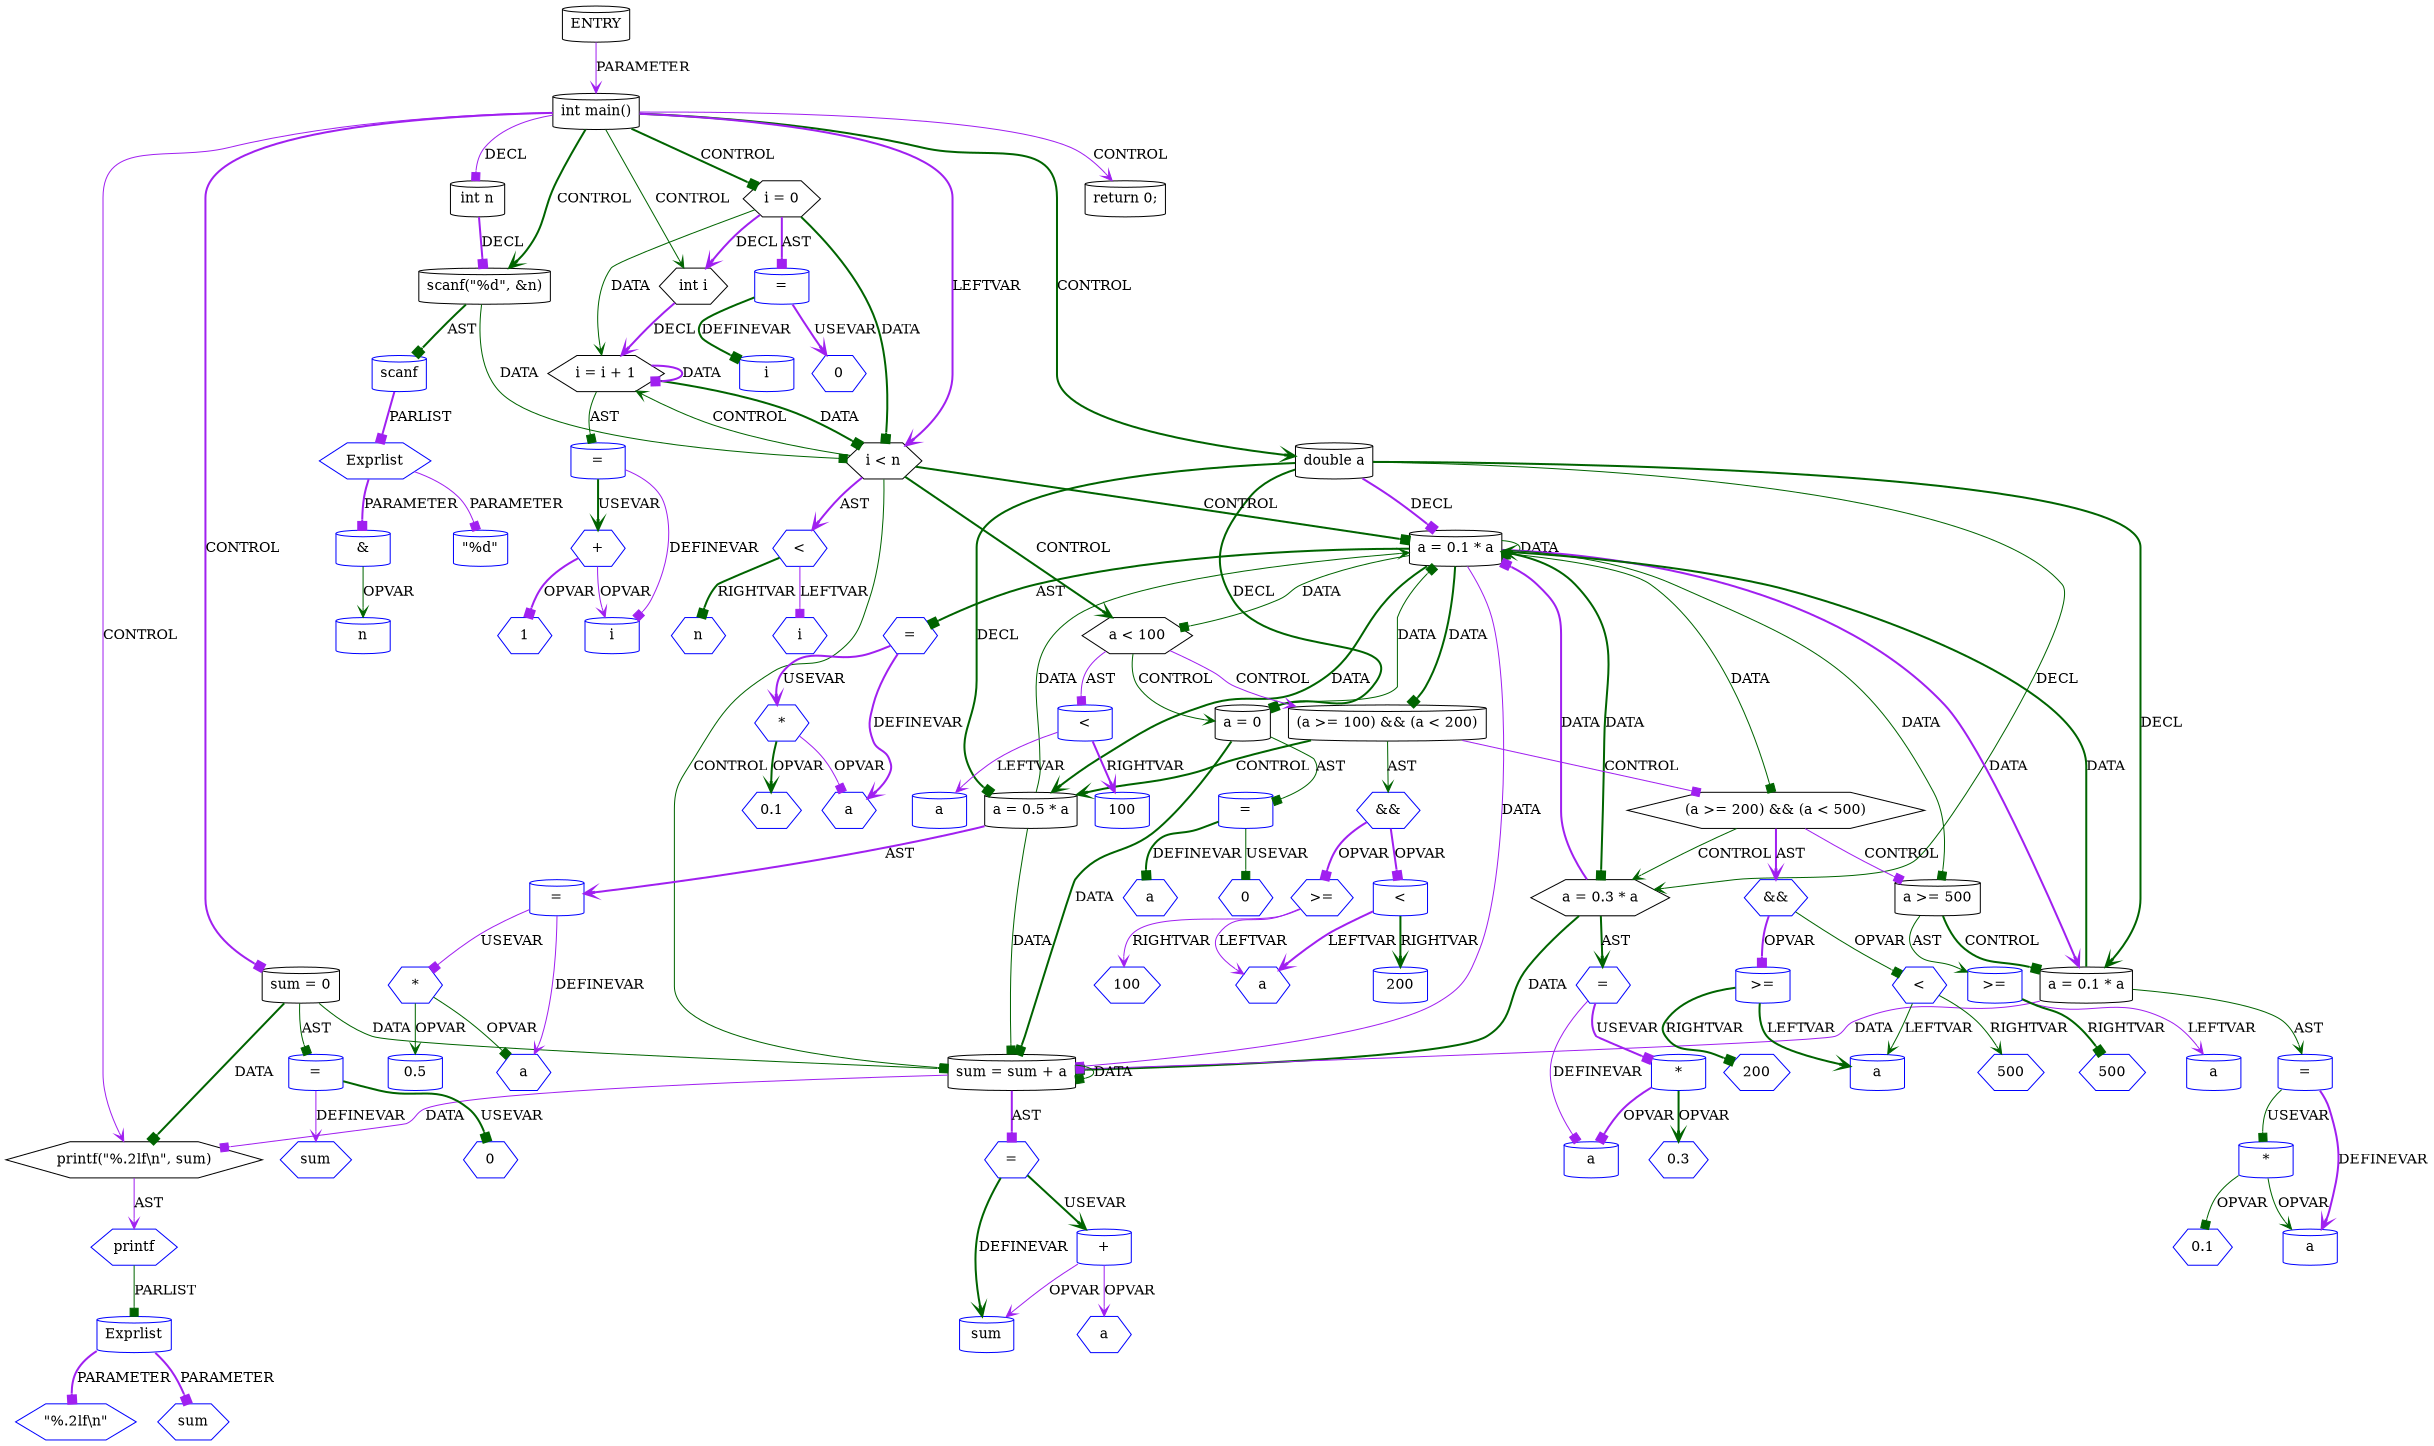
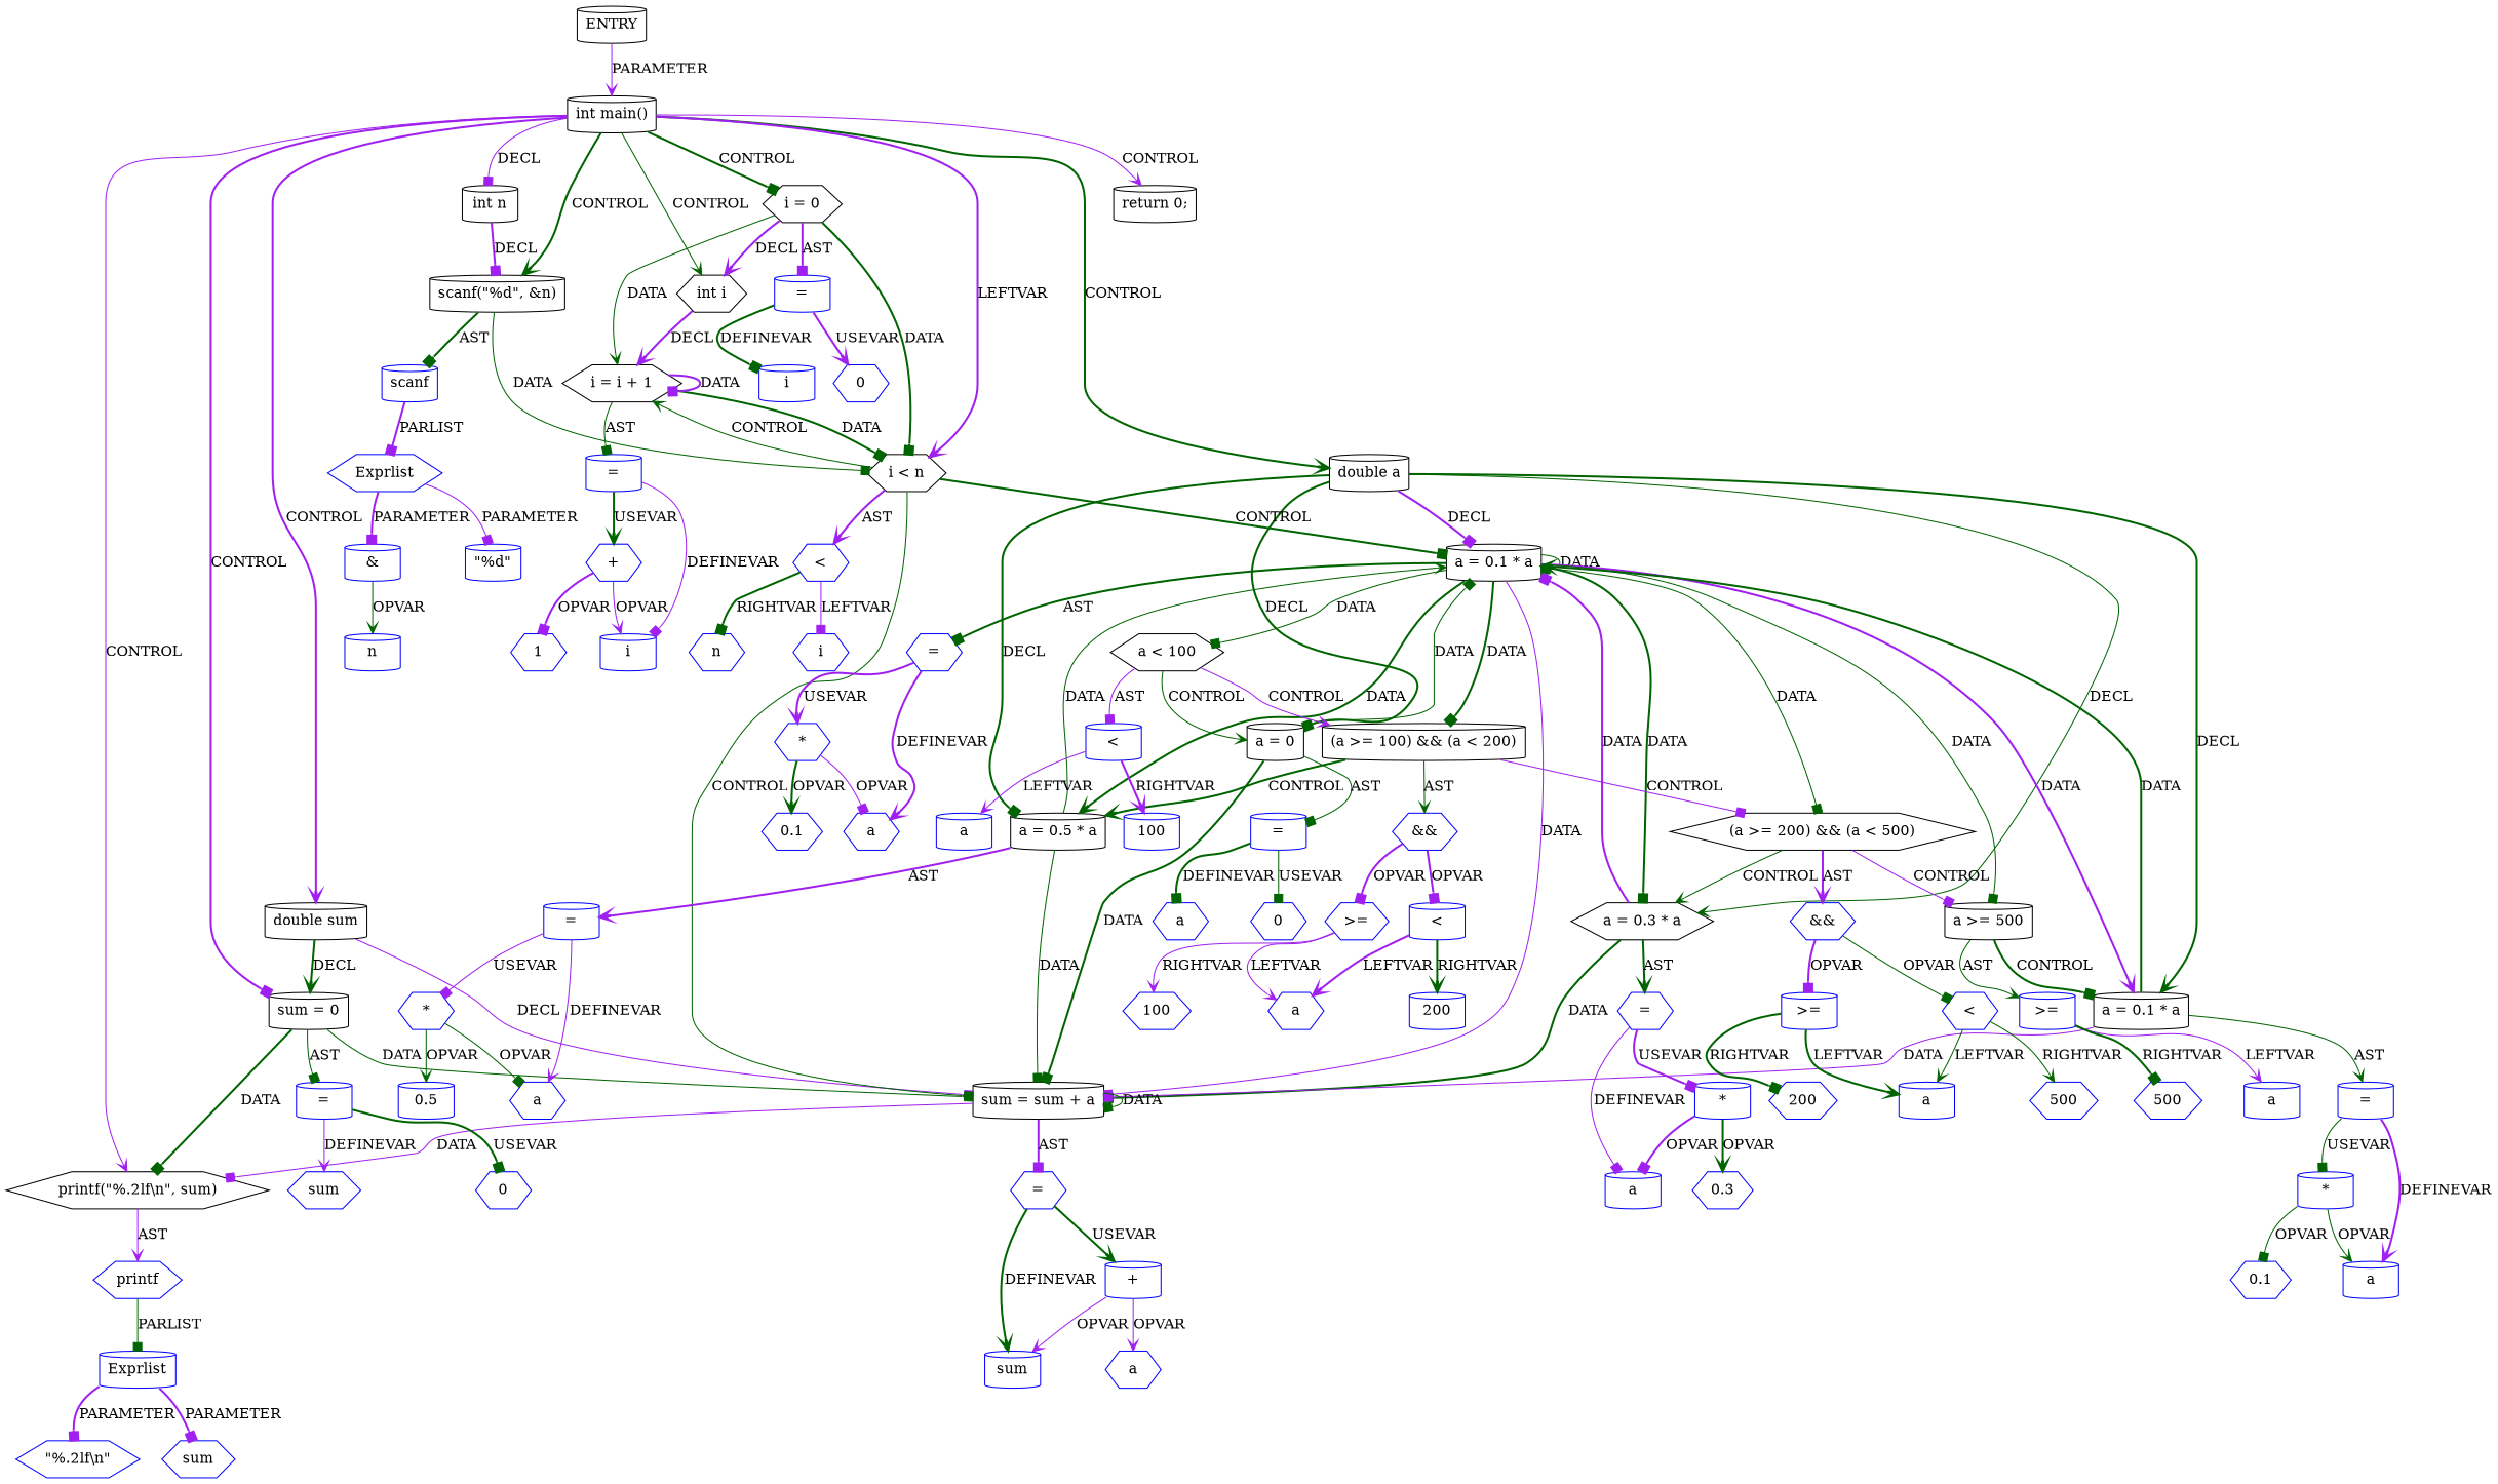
  digraph {
    fontname="DejaVu Serif"
    node [coord=10 fontname="DejaVu Serif" shape=cylinder type=VAR color=blue]
    edge [arrowhead=box color=darkgreen fontname="DejaVu Serif" style=bold]
    n1 [coord=-1 label=ENTRY type=ENTRY color=""]
    n2 [coord=3 label="int main()" type=CONTROL color=""]
    n3 [coord=4 label="int i" shape=hexagon type=DECL varname=i vartype=int color=""]
    n4 [coord=5 label="int n" type=DECL varname=n vartype=int color=""]
    n5 [coord=6 label="double a" type=DECL varname=a vartype=double color=""]
+   n6 [coord=7 label="double sum" type=DECL varname=sum vartype=double color=""]
    n7 [coord=8 label="sum = 0" type=ASSIGN color=""]
    n8 [coord=9 label="scanf(\"%d\", &n)" type=CALL color=""]
    n9 [label="i = 0" shape=hexagon type=ASSIGN color=""]
    n10 [label="i < n" shape=hexagon type=CONTROL color=""]
    n11 [coord=23 label="printf(\"%.2lf\\n\", sum)" shape=hexagon type=CALL color=""]
    n12 [coord=24 label="return 0;" type=CONTROL color=""]
    n13 [label="i = i + 1" shape=hexagon type=ASSIGN color=""]
    n14 [coord=11 label="a = 0.1 * a" type=ASSIGN color=""]
    n15 [coord=13 label="a = 0" type=ASSIGN color=""]
    n16 [coord=15 label="a = 0.5 * a" type=ASSIGN color=""]
    n17 [coord=17 label="a = 0.3 * a" shape=hexagon type=ASSIGN color=""]
    n18 [coord=19 label="a = 0.1 * a" type=ASSIGN color=""]
    n19 [coord=21 label="sum = sum + a" type=ASSIGN color=""]
    n20 [coord=8 label="=" type=ASSIGNOP]
    n21 [coord=9 label=scanf type=FUNCNAME]
    n22 [label="=" type=ASSIGNOP]
    n23 [coord=12 label="a < 100" shape=hexagon type=CONTROL color=""]
    n24 [label="<" shape=hexagon type=OP]
    n25 [coord=23 label=printf shape=hexagon type=FUNCNAME]
    n26 [label="=" type=ASSIGNOP]
    n27 [coord=11 label="=" shape=hexagon type=ASSIGNOP]
    n28 [coord=14 label="(a >= 100) && (a < 200)" type=CONTROL color=""]
    n29 [coord=16 label="(a >= 200) && (a < 500)" shape=hexagon type=CONTROL color=""]
    n30 [coord=18 label="a >= 500" type=CONTROL color=""]
    n31 [coord=13 label="=" type=ASSIGNOP]
    n32 [coord=15 label="=" type=ASSIGNOP]
    n33 [coord=17 label="=" shape=hexagon type=ASSIGNOP]
    n34 [coord=19 label="=" type=ASSIGNOP]
    n35 [coord=21 label="=" shape=hexagon type=ASSIGNOP]
    n36 [coord=8 label=sum shape=hexagon]
    n37 [coord=8 label=0 shape=hexagon type=CONST]
    n38 [coord=9 label=Exprlist shape=hexagon type=EXPRS]
    n39 [coord=9 label="\"%d\"" type=CONST]
    n40 [coord=9 label="&" type=OP]
    n41 [coord=9 label=n]
    n42 [label=i]
    n43 [label=0 shape=hexagon type=CONST]
    n44 [coord=12 label="<" type=OP]
    n45 [label=i shape=hexagon]
    n46 [label=n shape=hexagon]
    n47 [coord=11 label=a shape=hexagon]
    n48 [coord=11 label="*" shape=hexagon type=OP]
    n49 [coord=14 label="&&" shape=hexagon type=OP]
    n50 [coord=16 label="&&" shape=hexagon type=OP]
    n51 [coord=18 label=">=" type=OP]
    n52 [coord=11 label=0.1 shape=hexagon type=CONST]
    n53 [coord=12 label=a]
    n54 [coord=12 label=100 type=CONST]
    n55 [coord=13 label=a shape=hexagon]
    n56 [coord=13 label=0 shape=hexagon type=CONST]
    n57 [coord=14 label=">=" shape=hexagon type=OP]
    n58 [coord=14 label="<" type=OP]
    n59 [coord=15 label=a shape=hexagon]
    n60 [coord=15 label="*" shape=hexagon type=OP]
    n61 [coord=15 label=0.5 type=CONST]
    n62 [coord=16 label=">=" type=OP]
    n63 [coord=16 label="<" shape=hexagon type=OP]
    n64 [coord=17 label=a]
    n65 [coord=17 label="*" type=OP]
    n66 [coord=17 label=0.3 shape=hexagon type=CONST]
    n67 [coord=18 label=a]
    n68 [coord=18 label=500 shape=hexagon type=CONST]
    n69 [coord=19 label=a]
    n70 [coord=19 label="*" type=OP]
    n71 [coord=19 label=0.1 shape=hexagon type=CONST]
    n72 [coord=16 label=a]
    n73 [coord=16 label=200 shape=hexagon type=CONST]
    n74 [coord=16 label=500 shape=hexagon type=CONST]
    n75 [coord=14 label=a shape=hexagon]
    n76 [coord=14 label=100 shape=hexagon type=CONST]
    n77 [coord=14 label=200 type=CONST]
    n78 [coord=21 label=sum]
    n79 [coord=21 label="+" type=OP]
    n80 [coord=21 label=a shape=hexagon]
    n81 [label=i]
    n82 [label="+" shape=hexagon type=OP]
    n83 [label=1 shape=hexagon type=CONST]
    n84 [coord=23 label=Exprlist type=EXPRS]
    n85 [coord=23 label="\"%.2lf\\n\"" shape=hexagon type=CONST]
    n86 [coord=23 label=sum shape=hexagon]
    n1 -> n2 [arrowhead=vee color=purple label=PARAMETER style=solid]
    n2 -> n3 [arrowhead=vee label=CONTROL style=solid]
    n2 -> n4 [color=purple label=DECL style=solid]
    n2 -> n5 [arrowhead=vee label=CONTROL]
+   n2 -> n6 [arrowhead=vee color=purple label=CONTROL]
    n2 -> n7 [color=purple label=CONTROL]
    n2 -> n8 [arrowhead=vee label=CONTROL]
    n2 -> n9 [label=CONTROL]
    n2 -> n10 [arrowhead=vee color=purple label=LEFTVAR]
    n2 -> n11 [arrowhead=vee color=purple label=CONTROL style=solid]
    n2 -> n12 [arrowhead=vee color=purple label=CONTROL style=solid]
    n3 -> n13 [arrowhead=vee color=purple label=DECL]
    n4 -> n8 [color=purple label=DECL]
    n5 -> n14 [color=purple label=DECL]
    n5 -> n15 [label=DECL]
    n5 -> n16 [label=DECL]
    n5 -> n17 [arrowhead=vee label=DECL style=solid]
    n5 -> n18 [arrowhead=vee label=DECL]
+   n6 -> n7 [arrowhead=vee label=DECL]
+   n6 -> n19 [color=purple label=DECL style=solid]
    n7 -> n11 [label=DATA]
    n7 -> n19 [label=DATA style=solid]
    n7 -> n20 [label=AST style=solid]
    n8 -> n10 [label=DATA style=solid]
    n8 -> n21 [label=AST]
    n9 -> n3 [arrowhead=vee color=purple label=DECL]
    n9 -> n10 [label=DATA]
    n9 -> n13 [arrowhead=vee label=DATA style=solid]
    n9 -> n22 [color=purple label=AST]
    n10 -> n13 [arrowhead=vee label=CONTROL style=solid]
    n10 -> n14 [label=CONTROL]
    n10 -> n19 [label=CONTROL style=solid]
-   n10 -> n23 [arrowhead=vee label=CONTROL]
    n10 -> n24 [arrowhead=vee color=purple label=AST]
    n11 -> n25 [arrowhead=vee color=purple label=AST style=solid]
    n13 -> n10 [label=DATA]
    n13 -> n13 [color=purple label=DATA]
    n13 -> n26 [label=AST style=solid]
    n14 -> n14 [label=DATA style=solid]
    n14 -> n16 [arrowhead=vee label=DATA]
    n14 -> n17 [label=DATA]
    n14 -> n18 [arrowhead=vee color=purple label=DATA]
    n14 -> n19 [color=purple label=DATA style=solid]
    n14 -> n23 [label=DATA style=solid]
    n14 -> n27 [label=AST]
    n14 -> n28 [label=DATA]
    n14 -> n29 [label=DATA style=solid]
    n14 -> n30 [label=DATA style=solid]
    n15 -> n14 [label=DATA style=solid]
    n15 -> n19 [label=DATA]
    n15 -> n31 [label=AST style=solid]
    n16 -> n14 [arrowhead=vee label=DATA style=solid]
    n16 -> n19 [label=DATA style=solid]
    n16 -> n32 [arrowhead=vee color=purple label=AST]
    n17 -> n14 [color=purple label=DATA]
    n17 -> n19 [label=DATA]
    n17 -> n33 [arrowhead=vee label=AST]
    n18 -> n14 [arrowhead=vee label=DATA]
    n18 -> n19 [color=purple label=DATA style=solid]
    n18 -> n34 [arrowhead=vee label=AST style=solid]
    n19 -> n11 [color=purple label=DATA style=solid]
    n19 -> n19 [label=DATA style=solid]
    n19 -> n35 [color=purple label=AST]
    n20 -> n36 [arrowhead=vee color=purple label=DEFINEVAR style=solid]
    n20 -> n37 [label=USEVAR]
    n21 -> n38 [color=purple label=PARLIST]
    n22 -> n42 [label=DEFINEVAR]
    n22 -> n43 [arrowhead=vee color=purple label=USEVAR]
    n23 -> n15 [arrowhead=vee label=CONTROL style=solid]
    n23 -> n28 [arrowhead=vee color=purple label=CONTROL style=solid]
    n23 -> n44 [color=purple label=AST style=solid]
    n24 -> n45 [color=purple label=LEFTVAR style=solid]
    n24 -> n46 [label=RIGHTVAR]
    n25 -> n84 [label=PARLIST style=solid]
    n26 -> n81 [color=purple label=DEFINEVAR style=solid]
    n26 -> n82 [arrowhead=vee label=USEVAR]
    n27 -> n47 [arrowhead=vee color=purple label=DEFINEVAR]
    n27 -> n48 [arrowhead=vee color=purple label=USEVAR]
    n28 -> n16 [arrowhead=vee label=CONTROL]
    n28 -> n29 [color=purple label=CONTROL style=solid]
    n28 -> n49 [arrowhead=vee label=AST style=solid]
    n29 -> n17 [arrowhead=vee label=CONTROL style=solid]
    n29 -> n30 [color=purple label=CONTROL style=solid]
    n29 -> n50 [arrowhead=vee color=purple label=AST]
    n30 -> n18 [label=CONTROL]
    n30 -> n51 [arrowhead=vee label=AST style=solid]
    n31 -> n55 [label=DEFINEVAR]
    n31 -> n56 [label=USEVAR style=solid]
    n32 -> n59 [arrowhead=vee color=purple label=DEFINEVAR style=solid]
    n32 -> n60 [color=purple label=USEVAR style=solid]
    n33 -> n64 [color=purple label=DEFINEVAR style=solid]
    n33 -> n65 [color=purple label=USEVAR]
    n34 -> n69 [arrowhead=vee color=purple label=DEFINEVAR]
    n34 -> n70 [label=USEVAR style=solid]
    n35 -> n78 [arrowhead=vee label=DEFINEVAR]
    n35 -> n79 [arrowhead=vee label=USEVAR]
    n38 -> n39 [color=purple label=PARAMETER style=solid]
    n38 -> n40 [color=purple label=PARAMETER]
    n40 -> n41 [arrowhead=vee label=OPVAR style=solid]
    n44 -> n53 [arrowhead=vee color=purple label=LEFTVAR style=solid]
    n44 -> n54 [arrowhead=vee color=purple label=RIGHTVAR]
    n48 -> n47 [color=purple label=OPVAR style=solid]
    n48 -> n52 [arrowhead=vee label=OPVAR]
    n49 -> n57 [color=purple label=OPVAR]
    n49 -> n58 [color=purple label=OPVAR]
    n50 -> n62 [color=purple label=OPVAR]
    n50 -> n63 [label=OPVAR style=solid]
    n51 -> n67 [arrowhead=vee color=purple label=LEFTVAR style=solid]
    n51 -> n68 [label=RIGHTVAR]
    n57 -> n75 [arrowhead=vee color=purple label=LEFTVAR style=solid]
    n57 -> n76 [arrowhead=vee color=purple label=RIGHTVAR style=solid]
    n58 -> n75 [arrowhead=vee color=purple label=LEFTVAR]
    n58 -> n77 [arrowhead=vee label=RIGHTVAR]
    n60 -> n59 [label=OPVAR style=solid]
    n60 -> n61 [arrowhead=vee label=OPVAR style=solid]
    n62 -> n72 [arrowhead=vee label=LEFTVAR]
    n62 -> n73 [label=RIGHTVAR]
    n63 -> n72 [arrowhead=vee label=LEFTVAR style=solid]
    n63 -> n74 [arrowhead=vee label=RIGHTVAR style=solid]
    n65 -> n64 [color=purple label=OPVAR]
    n65 -> n66 [arrowhead=vee label=OPVAR]
    n70 -> n69 [arrowhead=vee label=OPVAR style=solid]
    n70 -> n71 [label=OPVAR style=solid]
    n79 -> n78 [arrowhead=vee color=purple label=OPVAR style=solid]
    n79 -> n80 [arrowhead=vee color=purple label=OPVAR style=solid]
    n82 -> n81 [arrowhead=vee color=purple label=OPVAR style=solid]
    n82 -> n83 [color=purple label=OPVAR]
    n84 -> n85 [color=purple label=PARAMETER]
    n84 -> n86 [color=purple label=PARAMETER]
  }
